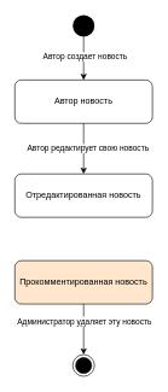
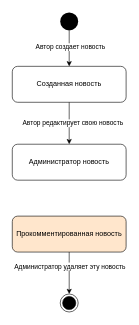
  <mxCell id="0" />
  <mxCell id="1" parent="0" />
  <mxCell id="2" value="" style="ellipse;fillColor=#000000;strokeColor=none;" vertex="1" parent="1"><mxGeometry x="100" y="20" width="30" height="30" as="geometry" /></mxCell>
- <mxCell id="3" value="Автор новость" style="rounded=1;whiteSpace=wrap;html=1;" vertex="1" parent="1"><mxGeometry x="20" y="110" width="190" height="60" as="geometry" /></mxCell>
- <mxCell id="4" value="Отредактированная новость" style="rounded=1;whiteSpace=wrap;html=1;" vertex="1" parent="1"><mxGeometry x="20" y="240" width="190" height="60" as="geometry" /></mxCell>
+ <mxCell id="3" value="Созданная новость" style="rounded=1;whiteSpace=wrap;html=1;" vertex="1" parent="1"><mxGeometry x="20" y="110" width="190" height="60" as="geometry" /></mxCell>
+ <mxCell id="4" value="Администратор новость" style="rounded=1;whiteSpace=wrap;html=1;" vertex="1" parent="1"><mxGeometry x="20" y="240" width="190" height="60" as="geometry" /></mxCell>
  <mxCell id="5" value="Прокомментированная новость" style="rounded=1;whiteSpace=wrap;html=1;fillColor=#ffe6cc;" vertex="1" parent="1"><mxGeometry x="20" y="360" width="190" height="60" as="geometry" /></mxCell>
  <mxCell id="6" value="" style="ellipse;html=1;shape=endState;fillColor=#000000;strokeColor=#000000;" vertex="1" parent="1"><mxGeometry x="100" y="490" width="30" height="30" as="geometry" /></mxCell>
  <mxCell id="7" value="" style="endArrow=classic;html=1;rounded=0;exitX=0.5;exitY=1;exitDx=0;exitDy=0;entryX=0.5;entryY=0;entryDx=0;entryDy=0;" edge="1" parent="1" source="2" target="3"><mxGeometry width="50" height="50" relative="1" as="geometry"><mxPoint x="210" y="370" as="sourcePoint" /><mxPoint x="260" y="320" as="targetPoint" /></mxGeometry></mxCell>
  <mxCell id="8" value="Автор создает новость" style="edgeLabel;html=1;align=center;verticalAlign=middle;resizable=0;points=[];" vertex="1" connectable="0" parent="7"><mxGeometry x="-0.4" y="1" relative="1" as="geometry"><mxPoint y="9" as="offset" /></mxGeometry></mxCell>
  <mxCell id="9" value="" style="endArrow=classic;html=1;rounded=0;" edge="1" parent="1" source="3" target="4"><mxGeometry width="50" height="50" relative="1" as="geometry"><mxPoint x="210" y="370" as="sourcePoint" /><mxPoint x="260" y="320" as="targetPoint" /></mxGeometry></mxCell>
  <mxCell id="10" value="Автор редактирует свою новость" style="edgeLabel;html=1;align=center;verticalAlign=middle;resizable=0;points=[];" vertex="1" connectable="0" parent="9"><mxGeometry x="0.343" y="5" relative="1" as="geometry"><mxPoint y="-13" as="offset" /></mxGeometry></mxCell>
  <mxCell id="11" value="" style="endArrow=classic;html=1;rounded=0;" edge="1" parent="1" source="5" target="6"><mxGeometry width="50" height="50" relative="1" as="geometry"><mxPoint x="210" y="370" as="sourcePoint" /><mxPoint x="260" y="320" as="targetPoint" /></mxGeometry></mxCell>
  <mxCell id="12" value="Администратор удаляет эту новость" style="edgeLabel;html=1;align=center;verticalAlign=middle;resizable=0;points=[];" vertex="1" connectable="0" parent="11"><mxGeometry x="-0.356" relative="1" as="geometry"><mxPoint as="offset" /></mxGeometry></mxCell>
